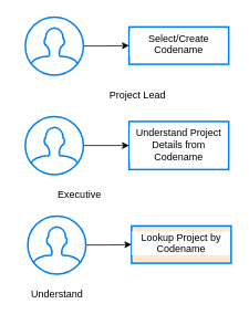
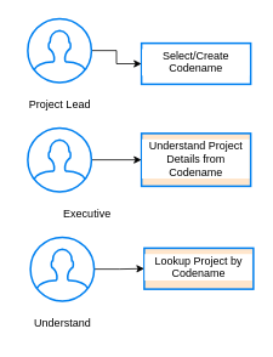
  <mxCell id="0" />
  <mxCell id="1" parent="0" />
  <mxCell id="2" value="" style="edgeStyle=orthogonalEdgeStyle;rounded=0;orthogonalLoop=1;jettySize=auto;html=1;" edge="1" parent="1" source="3" target="5"><mxGeometry relative="1" as="geometry" /></mxCell>
  <mxCell id="3" value="" style="html=1;verticalLabelPosition=bottom;align=center;labelBackgroundColor=#ffffff;verticalAlign=top;strokeWidth=2;strokeColor=#0080F0;shadow=0;dashed=0;shape=mxgraph.ios7.icons.user;" vertex="1" parent="1"><mxGeometry x="30" y="20" width="70" height="70" as="geometry" /></mxCell>
- <mxCell id="4" value="Project Lead" style="text;html=1;align=center;verticalAlign=middle;resizable=0;points=[];autosize=1;strokeColor=none;fillColor=none;" vertex="1" parent="1"><mxGeometry x="120" y="100" width="90" height="30" as="geometry" /></mxCell>
- <mxCell id="5" value="Select/Create Codename" style="whiteSpace=wrap;html=1;verticalAlign=top;strokeColor=#0080F0;labelBackgroundColor=#ffffff;strokeWidth=2;shadow=0;dashed=0;" vertex="1" parent="1"><mxGeometry x="155" y="32" width="120" height="45" as="geometry" /></mxCell>
+ <mxCell id="4" value="Project Lead" style="text;html=1;align=center;verticalAlign=middle;resizable=0;points=[];autosize=1;strokeColor=none;fillColor=none;" vertex="1" parent="1"><mxGeometry x="20" y="100" width="90" height="30" as="geometry" /></mxCell>
+ <mxCell id="5" value="Select/Create Codename" style="whiteSpace=wrap;html=1;verticalAlign=top;strokeColor=#0080F0;labelBackgroundColor=#ffffff;strokeWidth=2;shadow=0;dashed=0;" vertex="1" parent="1"><mxGeometry x="155" y="47" width="120" height="45" as="geometry" /></mxCell>
  <mxCell id="6" value="" style="edgeStyle=orthogonalEdgeStyle;rounded=0;orthogonalLoop=1;jettySize=auto;html=1;" edge="1" parent="1" source="7" target="9"><mxGeometry relative="1" as="geometry" /></mxCell>
  <mxCell id="7" value="" style="html=1;verticalLabelPosition=bottom;align=center;labelBackgroundColor=#ffffff;verticalAlign=top;strokeWidth=2;strokeColor=#0080F0;shadow=0;dashed=0;shape=mxgraph.ios7.icons.user;" vertex="1" parent="1"><mxGeometry x="30" y="140" width="70" height="70" as="geometry" /></mxCell>
  <mxCell id="8" value="Executive" style="text;html=1;align=center;verticalAlign=middle;resizable=0;points=[];autosize=1;strokeColor=none;fillColor=none;" vertex="1" parent="1"><mxGeometry x="55" y="220" width="80" height="30" as="geometry" /></mxCell>
- <mxCell id="9" value="Understand Project Details from Codename" style="whiteSpace=wrap;html=1;verticalAlign=top;strokeColor=#0080F0;labelBackgroundColor=#ffffff;strokeWidth=2;shadow=0;dashed=0;" vertex="1" parent="1"><mxGeometry x="155" y="146" width="120" height="58" as="geometry" /></mxCell>
+ <mxCell id="9" value="Understand Project Details from Codename" style="whiteSpace=wrap;html=1;verticalAlign=top;strokeColor=#0080F0;labelBackgroundColor=#ffffff;strokeWidth=2;shadow=0;dashed=0;fillColor=#ffe6cc;" vertex="1" parent="1"><mxGeometry x="155" y="146" width="120" height="58" as="geometry" /></mxCell>
  <mxCell id="10" value="" style="edgeStyle=orthogonalEdgeStyle;rounded=0;orthogonalLoop=1;jettySize=auto;html=1;" edge="1" parent="1" source="11" target="13"><mxGeometry relative="1" as="geometry" /></mxCell>
  <mxCell id="11" value="" style="html=1;verticalLabelPosition=bottom;align=center;labelBackgroundColor=#ffffff;verticalAlign=top;strokeWidth=2;strokeColor=#0080F0;shadow=0;dashed=0;shape=mxgraph.ios7.icons.user;" vertex="1" parent="1"><mxGeometry x="33" y="260" width="70" height="70" as="geometry" /></mxCell>
  <mxCell id="12" value="Understand" style="text;html=1;align=center;verticalAlign=middle;resizable=0;points=[];autosize=1;strokeColor=none;fillColor=none;" vertex="1" parent="1"><mxGeometry x="28" y="340" width="80" height="30" as="geometry" /></mxCell>
  <mxCell id="13" value="Lookup Project by Codename" style="whiteSpace=wrap;html=1;verticalAlign=top;strokeColor=#0080F0;labelBackgroundColor=#ffffff;strokeWidth=2;shadow=0;dashed=0;fillColor=#ffe6cc;" vertex="1" parent="1"><mxGeometry x="158" y="272" width="120" height="45" as="geometry" /></mxCell>
